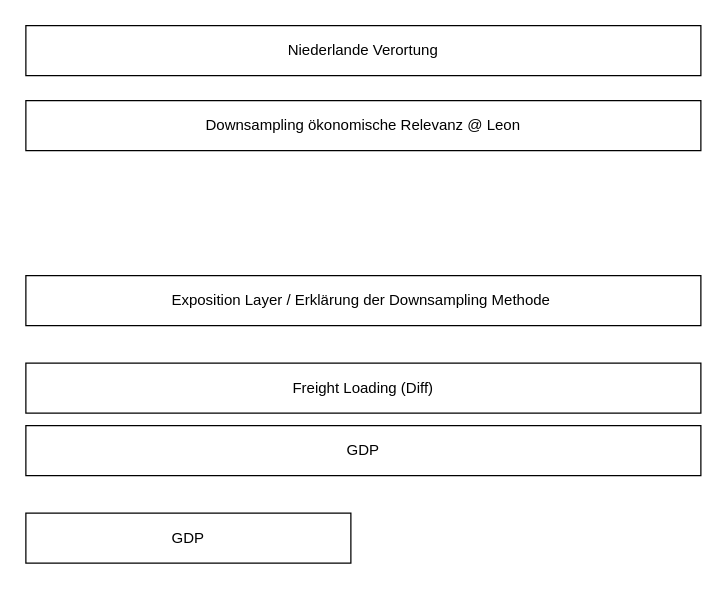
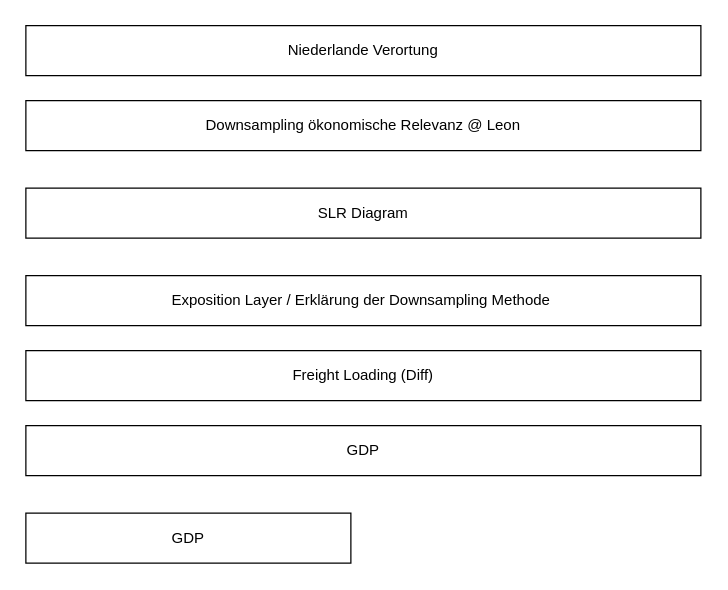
  <mxCell id="0" />
  <mxCell id="1" parent="0" />
  <mxCell id="2" value="Niederlande Verortung" style="rounded=0;whiteSpace=wrap;html=1;" vertex="1" parent="1"><mxGeometry x="20" y="20" width="540" height="40" as="geometry" /></mxCell>
+ <mxCell id="3" value="SLR Diagram" style="rounded=0;whiteSpace=wrap;html=1;" vertex="1" parent="1"><mxGeometry x="20" y="150" width="540" height="40" as="geometry" /></mxCell>
  <mxCell id="4" value="Downsampling ökonomische Relevanz @ Leon" style="rounded=0;whiteSpace=wrap;html=1;" vertex="1" parent="1"><mxGeometry x="20" y="80" width="540" height="40" as="geometry" /></mxCell>
  <mxCell id="5" value="Exposition Layer / Erklärung der Downsampling Methode&amp;nbsp;" style="rounded=0;whiteSpace=wrap;html=1;" vertex="1" parent="1"><mxGeometry x="20" y="220" width="540" height="40" as="geometry" /></mxCell>
- <mxCell id="6" value="Freight Loading (Diff)" style="rounded=0;whiteSpace=wrap;html=1;" vertex="1" parent="1"><mxGeometry x="20" y="290" width="540" height="40" as="geometry" /></mxCell>
+ <mxCell id="6" value="Freight Loading (Diff)" style="rounded=0;whiteSpace=wrap;html=1;" vertex="1" parent="1"><mxGeometry x="20" y="280" width="540" height="40" as="geometry" /></mxCell>
  <mxCell id="7" value="GDP" style="rounded=0;whiteSpace=wrap;html=1;" vertex="1" parent="1"><mxGeometry x="20" y="340" width="540" height="40" as="geometry" /></mxCell>
  <mxCell id="8" value="GDP" style="rounded=0;whiteSpace=wrap;html=1;" vertex="1" parent="1"><mxGeometry x="20" y="410" width="260" height="40" as="geometry" /></mxCell>
